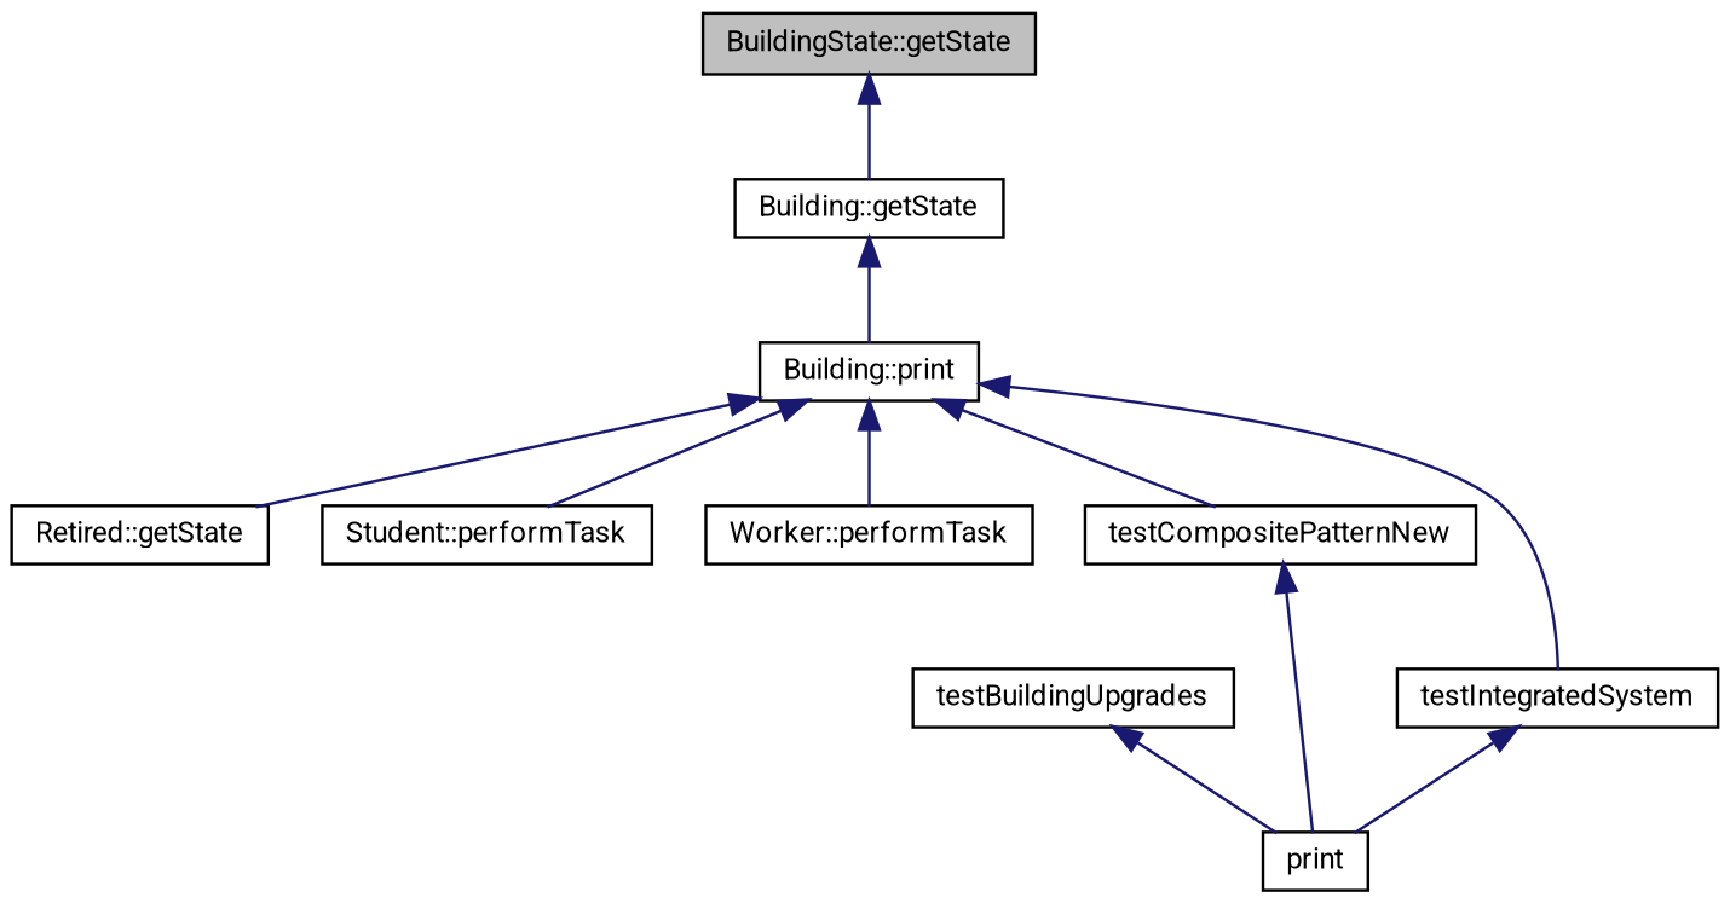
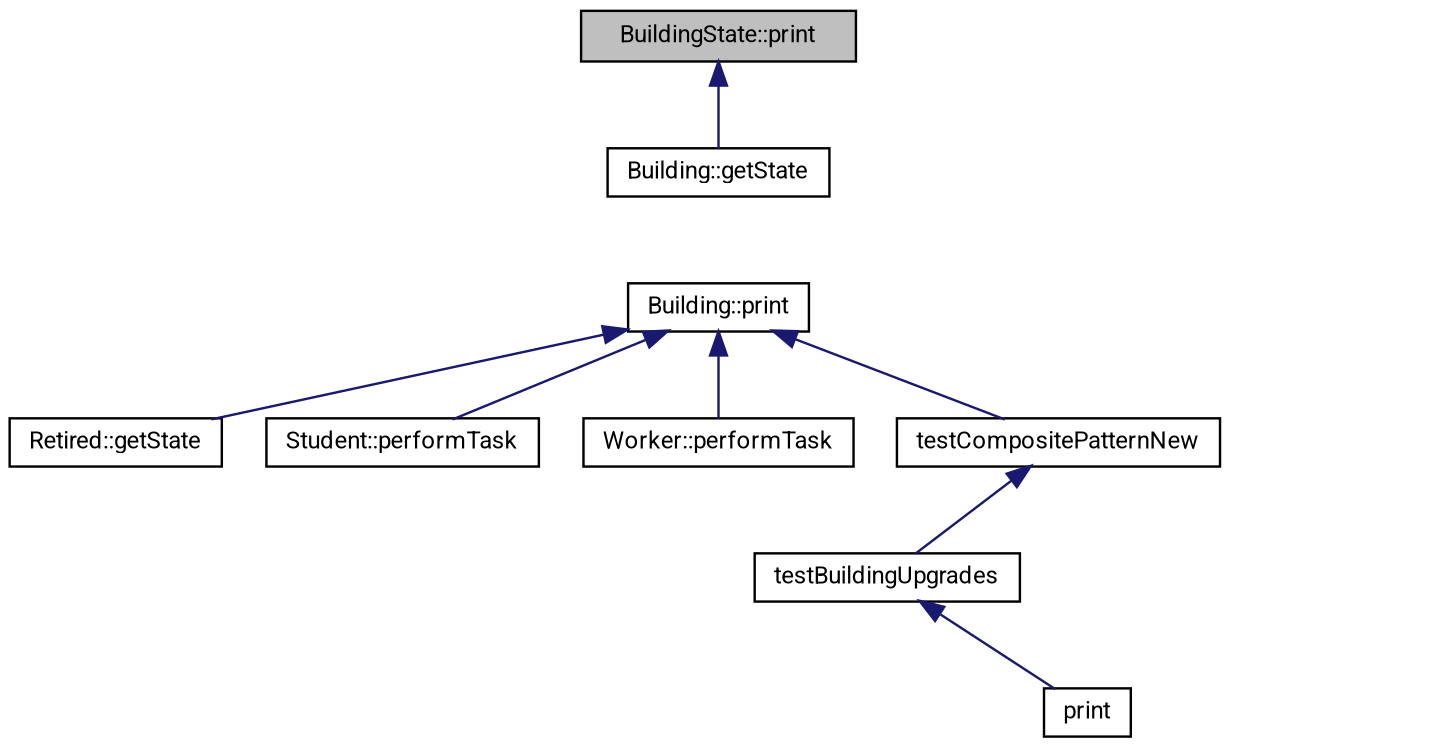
  digraph {
    fontname=Roboto
    rankdir=TB
    node [color=black fillcolor=white fontname=Roboto fontsize=10 shape=record style=filled]
    edge [color=midnightblue dir=back fontname=Roboto fontsize=10 labelfontname=Helvetica labelfontsize=10 style=solid]
-   n1 [fillcolor=grey75 fontcolor=black height=0.2 label="BuildingState::getState" width=0.4]
+   n1 [fillcolor=grey75 fontcolor=black height=0.2 label="BuildingState::print" width=0.4]
    n2 [height=0.2 label="Building::getState" width=0.4]
    n3 [height=0.2 label="Building::print" width=0.4]
    n4 [height=0.2 label="Retired::getState" width=0.4]
    n5 [height=0.2 label="Student::performTask" width=0.4]
    n6 [height=0.2 label="Worker::performTask" width=0.4]
    n7 [height=0.2 label=testCompositePatternNew width=0.4]
-   n8 [height=0.2 label=testIntegratedSystem width=0.4]
    n9 [height=0.2 label=testBuildingUpgrades width=0.4]
    n10 [height=0.2 label=print width=0.4]
    n1 -> n2
-   n2 -> n3
    n3 -> n4
    n3 -> n5
    n3 -> n6
    n3 -> n7
-   n3 -> n8
-   n7 -> n10
-   n8 -> n10
+   n7 -> n9
    n9 -> n10
  }
